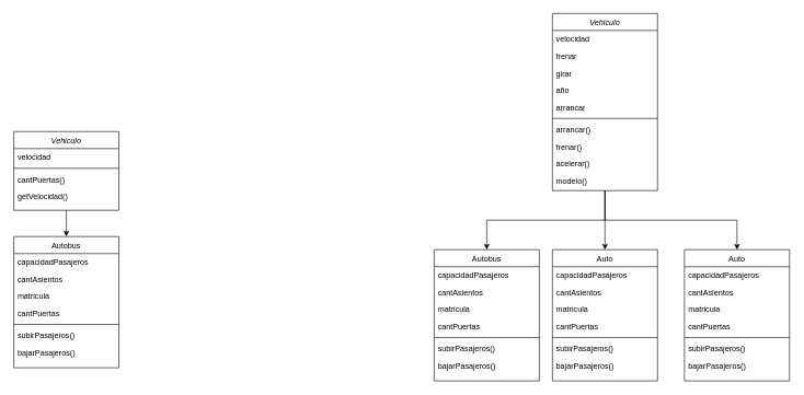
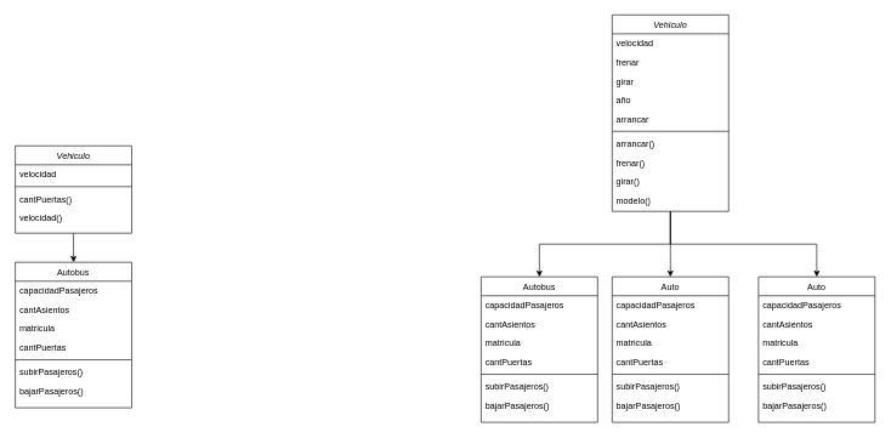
  <mxCell id="0" />
  <mxCell id="1" parent="0" />
  <mxCell id="2" style="edgeStyle=orthogonalEdgeStyle;rounded=0;orthogonalLoop=1;jettySize=auto;html=1;exitX=0.5;exitY=1;exitDx=0;exitDy=0;entryX=0.5;entryY=0;entryDx=0;entryDy=0;" parent="1" source="3" target="8" edge="1"><mxGeometry relative="1" as="geometry" /></mxCell>
  <mxCell id="3" value="Vehiculo" style="swimlane;fontStyle=2;align=center;verticalAlign=top;childLayout=stackLayout;horizontal=1;startSize=26;horizontalStack=0;resizeParent=1;resizeLast=0;collapsible=1;marginBottom=0;rounded=0;shadow=0;strokeWidth=1;" parent="1" vertex="1"><mxGeometry x="20" y="200" width="160" height="120" as="geometry"><mxRectangle x="230" y="140" width="160" height="26" as="alternateBounds" /></mxGeometry></mxCell>
  <mxCell id="4" value="velocidad" style="text;align=left;verticalAlign=top;spacingLeft=4;spacingRight=4;overflow=hidden;rotatable=0;points=[[0,0.5],[1,0.5]];portConstraint=eastwest;rounded=0;shadow=0;html=0;" parent="3" vertex="1"><mxGeometry y="26" width="160" height="26" as="geometry" /></mxCell>
  <mxCell id="5" value="" style="line;html=1;strokeWidth=1;align=left;verticalAlign=middle;spacingTop=-1;spacingLeft=3;spacingRight=3;rotatable=0;labelPosition=right;points=[];portConstraint=eastwest;" parent="3" vertex="1"><mxGeometry y="52" width="160" height="8" as="geometry" /></mxCell>
  <mxCell id="6" value="cantPuertas()" style="text;align=left;verticalAlign=top;spacingLeft=4;spacingRight=4;overflow=hidden;rotatable=0;points=[[0,0.5],[1,0.5]];portConstraint=eastwest;" parent="3" vertex="1"><mxGeometry y="60" width="160" height="26" as="geometry" /></mxCell>
- <mxCell id="7" value="getVelocidad()" style="text;align=left;verticalAlign=top;spacingLeft=4;spacingRight=4;overflow=hidden;rotatable=0;points=[[0,0.5],[1,0.5]];portConstraint=eastwest;" parent="3" vertex="1"><mxGeometry y="86" width="160" height="26" as="geometry" /></mxCell>
+ <mxCell id="7" value="velocidad()" style="text;align=left;verticalAlign=top;spacingLeft=4;spacingRight=4;overflow=hidden;rotatable=0;points=[[0,0.5],[1,0.5]];portConstraint=eastwest;" parent="3" vertex="1"><mxGeometry y="86" width="160" height="26" as="geometry" /></mxCell>
  <mxCell id="8" value="Autobus" style="swimlane;fontStyle=0;align=center;verticalAlign=top;childLayout=stackLayout;horizontal=1;startSize=26;horizontalStack=0;resizeParent=1;resizeLast=0;collapsible=1;marginBottom=0;rounded=0;shadow=0;strokeWidth=1;" parent="1" vertex="1"><mxGeometry x="20" y="360" width="160" height="200" as="geometry"><mxRectangle x="130" y="380" width="160" height="26" as="alternateBounds" /></mxGeometry></mxCell>
  <mxCell id="9" value="capacidadPasajeros" style="text;align=left;verticalAlign=top;spacingLeft=4;spacingRight=4;overflow=hidden;rotatable=0;points=[[0,0.5],[1,0.5]];portConstraint=eastwest;" parent="8" vertex="1"><mxGeometry y="26" width="160" height="26" as="geometry" /></mxCell>
  <mxCell id="10" value="cantAsientos" style="text;align=left;verticalAlign=top;spacingLeft=4;spacingRight=4;overflow=hidden;rotatable=0;points=[[0,0.5],[1,0.5]];portConstraint=eastwest;rounded=0;shadow=0;html=0;" parent="8" vertex="1"><mxGeometry y="52" width="160" height="26" as="geometry" /></mxCell>
  <mxCell id="11" value="matricula" style="text;align=left;verticalAlign=top;spacingLeft=4;spacingRight=4;overflow=hidden;rotatable=0;points=[[0,0.5],[1,0.5]];portConstraint=eastwest;rounded=0;shadow=0;html=0;" parent="8" vertex="1"><mxGeometry y="78" width="160" height="26" as="geometry" /></mxCell>
  <mxCell id="12" value="cantPuertas" style="text;align=left;verticalAlign=top;spacingLeft=4;spacingRight=4;overflow=hidden;rotatable=0;points=[[0,0.5],[1,0.5]];portConstraint=eastwest;rounded=0;shadow=0;html=0;" parent="8" vertex="1"><mxGeometry y="104" width="160" height="26" as="geometry" /></mxCell>
  <mxCell id="13" value="" style="line;html=1;strokeWidth=1;align=left;verticalAlign=middle;spacingTop=-1;spacingLeft=3;spacingRight=3;rotatable=0;labelPosition=right;points=[];portConstraint=eastwest;" parent="8" vertex="1"><mxGeometry y="130" width="160" height="8" as="geometry" /></mxCell>
  <mxCell id="14" value="subirPasajeros()" style="text;align=left;verticalAlign=top;spacingLeft=4;spacingRight=4;overflow=hidden;rotatable=0;points=[[0,0.5],[1,0.5]];portConstraint=eastwest;fontStyle=0" parent="8" vertex="1"><mxGeometry y="138" width="160" height="26" as="geometry" /></mxCell>
  <mxCell id="15" value="bajarPasajeros()" style="text;align=left;verticalAlign=top;spacingLeft=4;spacingRight=4;overflow=hidden;rotatable=0;points=[[0,0.5],[1,0.5]];portConstraint=eastwest;" parent="8" vertex="1"><mxGeometry y="164" width="160" height="26" as="geometry" /></mxCell>
  <mxCell id="16" style="edgeStyle=orthogonalEdgeStyle;rounded=0;orthogonalLoop=1;jettySize=auto;html=1;exitX=0.5;exitY=1;exitDx=0;exitDy=0;entryX=0.5;entryY=0;entryDx=0;entryDy=0;" edge="1" parent="1" source="19" target="38"><mxGeometry relative="1" as="geometry"><mxPoint x="940" y="380" as="targetPoint" /></mxGeometry></mxCell>
  <mxCell id="17" style="edgeStyle=orthogonalEdgeStyle;rounded=0;orthogonalLoop=1;jettySize=auto;html=1;exitX=0.5;exitY=1;exitDx=0;exitDy=0;entryX=0.5;entryY=0;entryDx=0;entryDy=0;" edge="1" parent="1" source="19" target="30"><mxGeometry relative="1" as="geometry" /></mxCell>
  <mxCell id="18" style="edgeStyle=orthogonalEdgeStyle;rounded=0;orthogonalLoop=1;jettySize=auto;html=1;exitX=0.5;exitY=1;exitDx=0;exitDy=0;entryX=0.5;entryY=0;entryDx=0;entryDy=0;" edge="1" parent="1" source="19" target="46"><mxGeometry relative="1" as="geometry" /></mxCell>
  <mxCell id="19" value="Vehiculo" style="swimlane;fontStyle=2;align=center;verticalAlign=top;childLayout=stackLayout;horizontal=1;startSize=26;horizontalStack=0;resizeParent=1;resizeLast=0;collapsible=1;marginBottom=0;rounded=0;shadow=0;strokeWidth=1;" vertex="1" parent="1"><mxGeometry x="840" y="20" width="160" height="270" as="geometry"><mxRectangle x="230" y="140" width="160" height="26" as="alternateBounds" /></mxGeometry></mxCell>
  <mxCell id="20" value="velocidad" style="text;align=left;verticalAlign=top;spacingLeft=4;spacingRight=4;overflow=hidden;rotatable=0;points=[[0,0.5],[1,0.5]];portConstraint=eastwest;rounded=0;shadow=0;html=0;" vertex="1" parent="19"><mxGeometry y="26" width="160" height="26" as="geometry" /></mxCell>
  <mxCell id="21" value="frenar" style="text;align=left;verticalAlign=top;spacingLeft=4;spacingRight=4;overflow=hidden;rotatable=0;points=[[0,0.5],[1,0.5]];portConstraint=eastwest;rounded=0;shadow=0;html=0;" vertex="1" parent="19"><mxGeometry y="52" width="160" height="26" as="geometry" /></mxCell>
  <mxCell id="22" value="girar" style="text;align=left;verticalAlign=top;spacingLeft=4;spacingRight=4;overflow=hidden;rotatable=0;points=[[0,0.5],[1,0.5]];portConstraint=eastwest;rounded=0;shadow=0;html=0;" vertex="1" parent="19"><mxGeometry y="78" width="160" height="26" as="geometry" /></mxCell>
  <mxCell id="23" value="año" style="text;align=left;verticalAlign=top;spacingLeft=4;spacingRight=4;overflow=hidden;rotatable=0;points=[[0,0.5],[1,0.5]];portConstraint=eastwest;rounded=0;shadow=0;html=0;" vertex="1" parent="19"><mxGeometry y="104" width="160" height="26" as="geometry" /></mxCell>
  <mxCell id="24" value="arrancar" style="text;align=left;verticalAlign=top;spacingLeft=4;spacingRight=4;overflow=hidden;rotatable=0;points=[[0,0.5],[1,0.5]];portConstraint=eastwest;rounded=0;shadow=0;html=0;" vertex="1" parent="19"><mxGeometry y="130" width="160" height="26" as="geometry" /></mxCell>
  <mxCell id="25" value="" style="line;html=1;strokeWidth=1;align=left;verticalAlign=middle;spacingTop=-1;spacingLeft=3;spacingRight=3;rotatable=0;labelPosition=right;points=[];portConstraint=eastwest;" vertex="1" parent="19"><mxGeometry y="156" width="160" height="8" as="geometry" /></mxCell>
  <mxCell id="26" value="arrancar()" style="text;align=left;verticalAlign=top;spacingLeft=4;spacingRight=4;overflow=hidden;rotatable=0;points=[[0,0.5],[1,0.5]];portConstraint=eastwest;" vertex="1" parent="19"><mxGeometry y="164" width="160" height="26" as="geometry" /></mxCell>
  <mxCell id="27" value="frenar()" style="text;align=left;verticalAlign=top;spacingLeft=4;spacingRight=4;overflow=hidden;rotatable=0;points=[[0,0.5],[1,0.5]];portConstraint=eastwest;" vertex="1" parent="19"><mxGeometry y="190" width="160" height="26" as="geometry" /></mxCell>
- <mxCell id="28" value="acelerar()" style="text;align=left;verticalAlign=top;spacingLeft=4;spacingRight=4;overflow=hidden;rotatable=0;points=[[0,0.5],[1,0.5]];portConstraint=eastwest;" vertex="1" parent="19"><mxGeometry y="216" width="160" height="26" as="geometry" /></mxCell>
+ <mxCell id="28" value="girar()" style="text;align=left;verticalAlign=top;spacingLeft=4;spacingRight=4;overflow=hidden;rotatable=0;points=[[0,0.5],[1,0.5]];portConstraint=eastwest;" vertex="1" parent="19"><mxGeometry y="216" width="160" height="26" as="geometry" /></mxCell>
  <mxCell id="29" value="modelo()" style="text;align=left;verticalAlign=top;spacingLeft=4;spacingRight=4;overflow=hidden;rotatable=0;points=[[0,0.5],[1,0.5]];portConstraint=eastwest;" vertex="1" parent="19"><mxGeometry y="242" width="160" height="28" as="geometry" /></mxCell>
  <mxCell id="30" value="Autobus" style="swimlane;fontStyle=0;align=center;verticalAlign=top;childLayout=stackLayout;horizontal=1;startSize=26;horizontalStack=0;resizeParent=1;resizeLast=0;collapsible=1;marginBottom=0;rounded=0;shadow=0;strokeWidth=1;" vertex="1" parent="1"><mxGeometry x="660" y="380" width="160" height="200" as="geometry"><mxRectangle x="130" y="380" width="160" height="26" as="alternateBounds" /></mxGeometry></mxCell>
  <mxCell id="31" value="capacidadPasajeros" style="text;align=left;verticalAlign=top;spacingLeft=4;spacingRight=4;overflow=hidden;rotatable=0;points=[[0,0.5],[1,0.5]];portConstraint=eastwest;" vertex="1" parent="30"><mxGeometry y="26" width="160" height="26" as="geometry" /></mxCell>
  <mxCell id="32" value="cantAsientos" style="text;align=left;verticalAlign=top;spacingLeft=4;spacingRight=4;overflow=hidden;rotatable=0;points=[[0,0.5],[1,0.5]];portConstraint=eastwest;rounded=0;shadow=0;html=0;" vertex="1" parent="30"><mxGeometry y="52" width="160" height="26" as="geometry" /></mxCell>
  <mxCell id="33" value="matricula" style="text;align=left;verticalAlign=top;spacingLeft=4;spacingRight=4;overflow=hidden;rotatable=0;points=[[0,0.5],[1,0.5]];portConstraint=eastwest;rounded=0;shadow=0;html=0;" vertex="1" parent="30"><mxGeometry y="78" width="160" height="26" as="geometry" /></mxCell>
  <mxCell id="34" value="cantPuertas" style="text;align=left;verticalAlign=top;spacingLeft=4;spacingRight=4;overflow=hidden;rotatable=0;points=[[0,0.5],[1,0.5]];portConstraint=eastwest;rounded=0;shadow=0;html=0;" vertex="1" parent="30"><mxGeometry y="104" width="160" height="26" as="geometry" /></mxCell>
  <mxCell id="35" value="" style="line;html=1;strokeWidth=1;align=left;verticalAlign=middle;spacingTop=-1;spacingLeft=3;spacingRight=3;rotatable=0;labelPosition=right;points=[];portConstraint=eastwest;" vertex="1" parent="30"><mxGeometry y="130" width="160" height="8" as="geometry" /></mxCell>
  <mxCell id="36" value="subirPasajeros()" style="text;align=left;verticalAlign=top;spacingLeft=4;spacingRight=4;overflow=hidden;rotatable=0;points=[[0,0.5],[1,0.5]];portConstraint=eastwest;fontStyle=0" vertex="1" parent="30"><mxGeometry y="138" width="160" height="26" as="geometry" /></mxCell>
  <mxCell id="37" value="bajarPasajeros()" style="text;align=left;verticalAlign=top;spacingLeft=4;spacingRight=4;overflow=hidden;rotatable=0;points=[[0,0.5],[1,0.5]];portConstraint=eastwest;" vertex="1" parent="30"><mxGeometry y="164" width="160" height="26" as="geometry" /></mxCell>
  <mxCell id="38" value="Auto" style="swimlane;fontStyle=0;align=center;verticalAlign=top;childLayout=stackLayout;horizontal=1;startSize=26;horizontalStack=0;resizeParent=1;resizeLast=0;collapsible=1;marginBottom=0;rounded=0;shadow=0;strokeWidth=1;" vertex="1" parent="1"><mxGeometry x="840" y="380" width="160" height="200" as="geometry"><mxRectangle x="130" y="380" width="160" height="26" as="alternateBounds" /></mxGeometry></mxCell>
  <mxCell id="39" value="capacidadPasajeros" style="text;align=left;verticalAlign=top;spacingLeft=4;spacingRight=4;overflow=hidden;rotatable=0;points=[[0,0.5],[1,0.5]];portConstraint=eastwest;" vertex="1" parent="38"><mxGeometry y="26" width="160" height="26" as="geometry" /></mxCell>
  <mxCell id="40" value="cantAsientos" style="text;align=left;verticalAlign=top;spacingLeft=4;spacingRight=4;overflow=hidden;rotatable=0;points=[[0,0.5],[1,0.5]];portConstraint=eastwest;rounded=0;shadow=0;html=0;" vertex="1" parent="38"><mxGeometry y="52" width="160" height="26" as="geometry" /></mxCell>
  <mxCell id="41" value="matricula" style="text;align=left;verticalAlign=top;spacingLeft=4;spacingRight=4;overflow=hidden;rotatable=0;points=[[0,0.5],[1,0.5]];portConstraint=eastwest;rounded=0;shadow=0;html=0;" vertex="1" parent="38"><mxGeometry y="78" width="160" height="26" as="geometry" /></mxCell>
  <mxCell id="42" value="cantPuertas" style="text;align=left;verticalAlign=top;spacingLeft=4;spacingRight=4;overflow=hidden;rotatable=0;points=[[0,0.5],[1,0.5]];portConstraint=eastwest;rounded=0;shadow=0;html=0;" vertex="1" parent="38"><mxGeometry y="104" width="160" height="26" as="geometry" /></mxCell>
  <mxCell id="43" value="" style="line;html=1;strokeWidth=1;align=left;verticalAlign=middle;spacingTop=-1;spacingLeft=3;spacingRight=3;rotatable=0;labelPosition=right;points=[];portConstraint=eastwest;" vertex="1" parent="38"><mxGeometry y="130" width="160" height="8" as="geometry" /></mxCell>
  <mxCell id="44" value="subirPasajeros()" style="text;align=left;verticalAlign=top;spacingLeft=4;spacingRight=4;overflow=hidden;rotatable=0;points=[[0,0.5],[1,0.5]];portConstraint=eastwest;fontStyle=0" vertex="1" parent="38"><mxGeometry y="138" width="160" height="26" as="geometry" /></mxCell>
  <mxCell id="45" value="bajarPasajeros()" style="text;align=left;verticalAlign=top;spacingLeft=4;spacingRight=4;overflow=hidden;rotatable=0;points=[[0,0.5],[1,0.5]];portConstraint=eastwest;" vertex="1" parent="38"><mxGeometry y="164" width="160" height="26" as="geometry" /></mxCell>
  <mxCell id="46" value="Auto" style="swimlane;fontStyle=0;align=center;verticalAlign=top;childLayout=stackLayout;horizontal=1;startSize=26;horizontalStack=0;resizeParent=1;resizeLast=0;collapsible=1;marginBottom=0;rounded=0;shadow=0;strokeWidth=1;" vertex="1" parent="1"><mxGeometry x="1041" y="380" width="160" height="200" as="geometry"><mxRectangle x="130" y="380" width="160" height="26" as="alternateBounds" /></mxGeometry></mxCell>
  <mxCell id="47" value="capacidadPasajeros" style="text;align=left;verticalAlign=top;spacingLeft=4;spacingRight=4;overflow=hidden;rotatable=0;points=[[0,0.5],[1,0.5]];portConstraint=eastwest;" vertex="1" parent="46"><mxGeometry y="26" width="160" height="26" as="geometry" /></mxCell>
  <mxCell id="48" value="cantAsientos" style="text;align=left;verticalAlign=top;spacingLeft=4;spacingRight=4;overflow=hidden;rotatable=0;points=[[0,0.5],[1,0.5]];portConstraint=eastwest;rounded=0;shadow=0;html=0;" vertex="1" parent="46"><mxGeometry y="52" width="160" height="26" as="geometry" /></mxCell>
  <mxCell id="49" value="matricula" style="text;align=left;verticalAlign=top;spacingLeft=4;spacingRight=4;overflow=hidden;rotatable=0;points=[[0,0.5],[1,0.5]];portConstraint=eastwest;rounded=0;shadow=0;html=0;" vertex="1" parent="46"><mxGeometry y="78" width="160" height="26" as="geometry" /></mxCell>
  <mxCell id="50" value="cantPuertas" style="text;align=left;verticalAlign=top;spacingLeft=4;spacingRight=4;overflow=hidden;rotatable=0;points=[[0,0.5],[1,0.5]];portConstraint=eastwest;rounded=0;shadow=0;html=0;" vertex="1" parent="46"><mxGeometry y="104" width="160" height="26" as="geometry" /></mxCell>
  <mxCell id="51" value="" style="line;html=1;strokeWidth=1;align=left;verticalAlign=middle;spacingTop=-1;spacingLeft=3;spacingRight=3;rotatable=0;labelPosition=right;points=[];portConstraint=eastwest;" vertex="1" parent="46"><mxGeometry y="130" width="160" height="8" as="geometry" /></mxCell>
  <mxCell id="52" value="subirPasajeros()" style="text;align=left;verticalAlign=top;spacingLeft=4;spacingRight=4;overflow=hidden;rotatable=0;points=[[0,0.5],[1,0.5]];portConstraint=eastwest;fontStyle=0" vertex="1" parent="46"><mxGeometry y="138" width="160" height="26" as="geometry" /></mxCell>
  <mxCell id="53" value="bajarPasajeros()" style="text;align=left;verticalAlign=top;spacingLeft=4;spacingRight=4;overflow=hidden;rotatable=0;points=[[0,0.5],[1,0.5]];portConstraint=eastwest;" vertex="1" parent="46"><mxGeometry y="164" width="160" height="26" as="geometry" /></mxCell>
